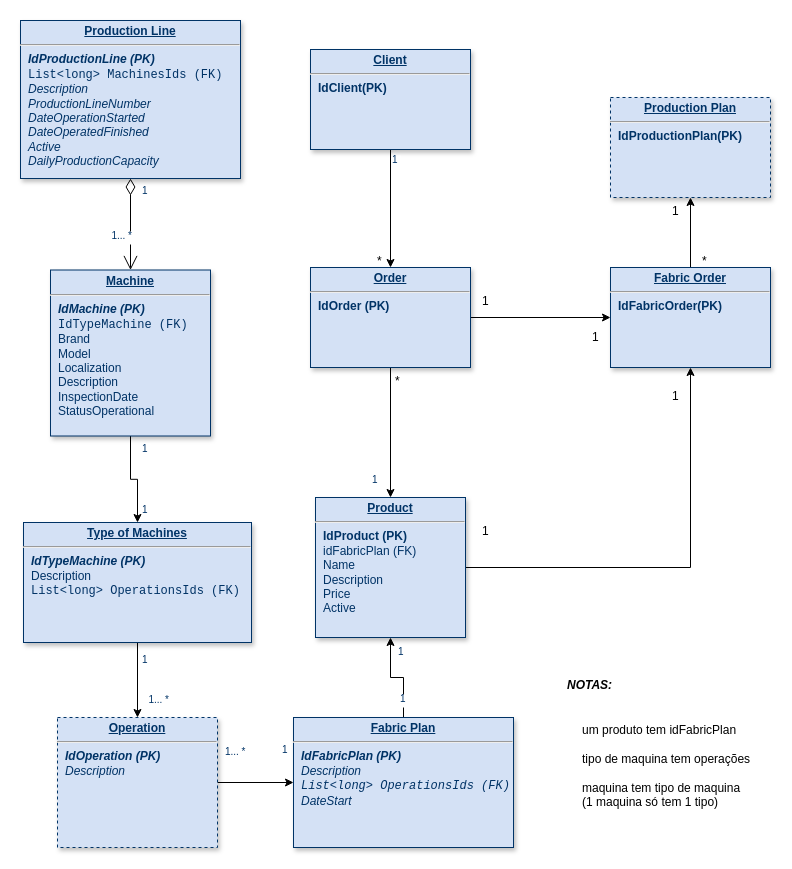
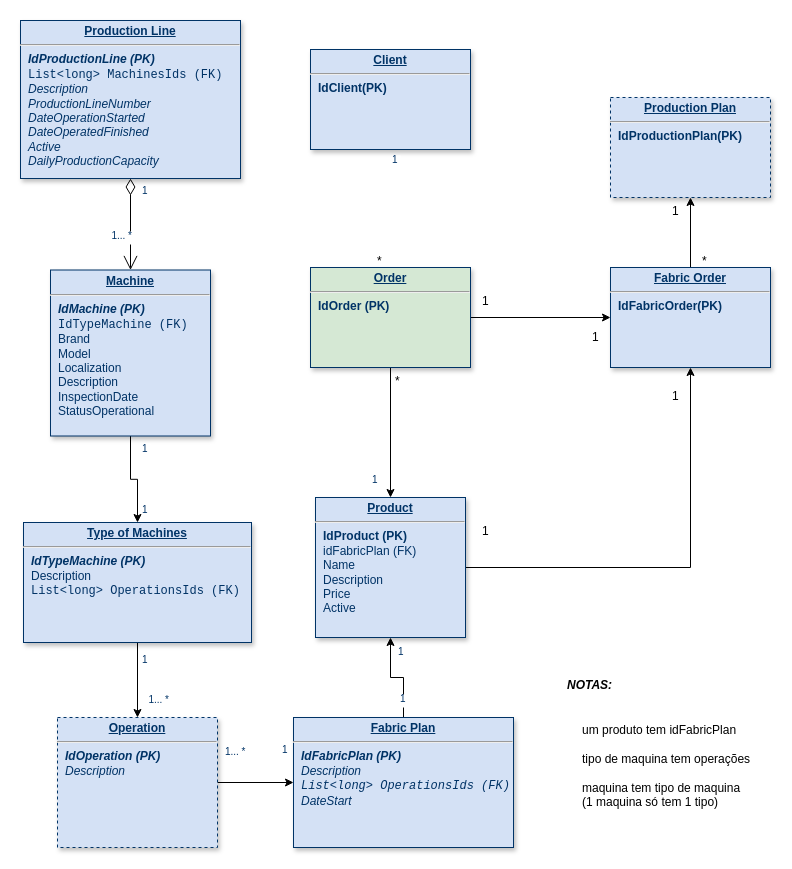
  <mxCell id="0" />
  <mxCell id="1" parent="0" />
  <mxCell id="2" style="edgeStyle=orthogonalEdgeStyle;rounded=0;orthogonalLoop=1;jettySize=auto;html=1;" parent="1" source="3" target="9" edge="1"><mxGeometry relative="1" as="geometry" /></mxCell>
  <mxCell id="3" value="&lt;p style=&quot;margin: 0px ; margin-top: 4px ; text-align: center ; text-decoration: underline&quot;&gt;&lt;strong&gt;Operation&lt;/strong&gt;&lt;/p&gt;&lt;hr&gt;&lt;p style=&quot;margin: 0px ; margin-left: 8px&quot;&gt;&lt;b&gt;&lt;i&gt;IdOperation (PK)&lt;/i&gt;&lt;/b&gt;&lt;/p&gt;&lt;p style=&quot;margin: 0px 0px 0px 8px&quot;&gt;&lt;i&gt;Description&lt;/i&gt;&lt;/p&gt;" style="verticalAlign=top;align=left;overflow=fill;fontSize=12;fontFamily=Helvetica;html=1;strokeColor=#003366;shadow=1;fillColor=#D4E1F5;fontColor=#003366;dashed=1;" parent="1" vertex="1"><mxGeometry x="57" y="717" width="160" height="130" as="geometry" /></mxCell>
  <mxCell id="4" style="edgeStyle=orthogonalEdgeStyle;rounded=0;orthogonalLoop=1;jettySize=auto;html=1;" parent="1" source="5" target="3" edge="1"><mxGeometry relative="1" as="geometry" /></mxCell>
  <mxCell id="5" value="&lt;p style=&quot;margin: 0px ; margin-top: 4px ; text-align: center ; text-decoration: underline&quot;&gt;&lt;strong&gt;Type of Machines&lt;/strong&gt;&lt;/p&gt;&lt;hr&gt;&lt;p style=&quot;margin: 0px ; margin-left: 8px&quot;&gt;&lt;b&gt;&lt;i&gt;IdTypeMachine (PK)&lt;/i&gt;&lt;/b&gt;&lt;/p&gt;&lt;p style=&quot;margin: 0px ; margin-left: 8px&quot;&gt;Description&lt;/p&gt;&lt;p style=&quot;margin: 0px ; margin-left: 8px&quot;&gt;&lt;font face=&quot;Courier New&quot;&gt;List&amp;lt;long&amp;gt; OperationsIds (FK)&lt;/font&gt;&lt;/p&gt;&lt;p style=&quot;margin: 0px ; margin-left: 8px&quot;&gt;&lt;br&gt;&lt;/p&gt;" style="verticalAlign=top;align=left;overflow=fill;fontSize=12;fontFamily=Helvetica;html=1;strokeColor=#003366;shadow=1;fillColor=#D4E1F5;fontColor=#003366" parent="1" vertex="1"><mxGeometry x="23" y="522" width="228" height="120" as="geometry" /></mxCell>
  <mxCell id="6" style="edgeStyle=orthogonalEdgeStyle;rounded=0;orthogonalLoop=1;jettySize=auto;html=1;" parent="1" source="7" target="5" edge="1"><mxGeometry relative="1" as="geometry" /></mxCell>
  <mxCell id="7" value="&lt;p style=&quot;margin: 0px ; margin-top: 4px ; text-align: center ; text-decoration: underline&quot;&gt;&lt;strong&gt;Machine&lt;/strong&gt;&lt;/p&gt;&lt;hr&gt;&lt;p style=&quot;margin: 0px ; margin-left: 8px&quot;&gt;&lt;b&gt;&lt;i&gt;IdMachine (PK)&lt;/i&gt;&lt;/b&gt;&lt;/p&gt;&lt;p style=&quot;margin: 0px ; margin-left: 8px&quot;&gt;&lt;font face=&quot;Courier New&quot;&gt;IdTypeMachine (FK)&lt;/font&gt;&lt;/p&gt;&lt;p style=&quot;margin: 0px ; margin-left: 8px&quot;&gt;Brand&lt;/p&gt;&lt;p style=&quot;margin: 0px ; margin-left: 8px&quot;&gt;Model&lt;/p&gt;&lt;p style=&quot;margin: 0px ; margin-left: 8px&quot;&gt;Localization&lt;/p&gt;&lt;p style=&quot;margin: 0px ; margin-left: 8px&quot;&gt;Description&lt;/p&gt;&lt;p style=&quot;margin: 0px ; margin-left: 8px&quot;&gt;InspectionDate&lt;/p&gt;&lt;p style=&quot;margin: 0px ; margin-left: 8px&quot;&gt;StatusOperational&lt;/p&gt;" style="verticalAlign=top;align=left;overflow=fill;fontSize=12;fontFamily=Helvetica;html=1;strokeColor=#003366;shadow=1;fillColor=#D4E1F5;fontColor=#003366" parent="1" vertex="1"><mxGeometry x="50" y="269.5" width="160" height="166" as="geometry" /></mxCell>
  <mxCell id="8" style="edgeStyle=orthogonalEdgeStyle;rounded=0;orthogonalLoop=1;jettySize=auto;html=1;entryX=0.5;entryY=1;entryDx=0;entryDy=0;" parent="1" source="9" target="12" edge="1"><mxGeometry relative="1" as="geometry" /></mxCell>
  <mxCell id="9" value="&lt;p style=&quot;margin: 0px ; margin-top: 4px ; text-align: center ; text-decoration: underline&quot;&gt;&lt;strong&gt;Fabric Plan&lt;/strong&gt;&lt;/p&gt;&lt;hr&gt;&lt;p style=&quot;margin: 0px ; margin-left: 8px&quot;&gt;&lt;b&gt;&lt;i&gt;IdFabricPlan (PK)&lt;/i&gt;&lt;/b&gt;&lt;/p&gt;&lt;p style=&quot;margin: 0px ; margin-left: 8px&quot;&gt;&lt;i&gt;Description&lt;/i&gt;&lt;/p&gt;&lt;p style=&quot;margin: 0px ; margin-left: 8px&quot;&gt;&lt;i&gt;&lt;font face=&quot;Courier New&quot;&gt;List&amp;lt;long&amp;gt; OperationsIds (FK)&lt;/font&gt;&lt;/i&gt;&lt;/p&gt;&lt;p style=&quot;margin: 0px ; margin-left: 8px&quot;&gt;&lt;/p&gt;&lt;p style=&quot;margin: 0px ; margin-left: 8px&quot;&gt;&lt;i&gt;DateStart&lt;/i&gt;&lt;/p&gt;" style="verticalAlign=top;align=left;overflow=fill;fontSize=12;fontFamily=Helvetica;html=1;strokeColor=#003366;shadow=1;fillColor=#D4E1F5;fontColor=#003366" parent="1" vertex="1"><mxGeometry x="293" y="717" width="220" height="130" as="geometry" /></mxCell>
  <mxCell id="10" value="&lt;p style=&quot;margin: 0px ; margin-top: 4px ; text-align: center ; text-decoration: underline&quot;&gt;&lt;strong&gt;Production Line&lt;/strong&gt;&lt;/p&gt;&lt;hr&gt;&lt;p style=&quot;margin: 0px ; margin-left: 8px&quot;&gt;&lt;b&gt;&lt;i&gt;IdProductionLine (PK)&lt;/i&gt;&lt;/b&gt;&lt;/p&gt;&lt;p style=&quot;margin: 0px ; margin-left: 8px&quot;&gt;&lt;span style=&quot;font-family: &amp;#34;courier new&amp;#34;&quot;&gt;List&amp;lt;long&amp;gt; MachinesIds (FK)&lt;/span&gt;&lt;b&gt;&lt;i&gt;&lt;br&gt;&lt;/i&gt;&lt;/b&gt;&lt;/p&gt;&lt;p style=&quot;margin: 0px ; margin-left: 8px&quot;&gt;&lt;i&gt;Description&lt;/i&gt;&lt;/p&gt;&lt;p style=&quot;margin: 0px ; margin-left: 8px&quot;&gt;&lt;i&gt;ProductionLineNumber&lt;/i&gt;&lt;/p&gt;&lt;p style=&quot;margin: 0px ; margin-left: 8px&quot;&gt;&lt;i&gt;DateOperationStarted&lt;/i&gt;&lt;/p&gt;&lt;p style=&quot;margin: 0px ; margin-left: 8px&quot;&gt;&lt;i&gt;DateOperatedFinished&lt;/i&gt;&lt;/p&gt;&lt;p style=&quot;margin: 0px ; margin-left: 8px&quot;&gt;&lt;i&gt;Active&lt;/i&gt;&lt;/p&gt;&lt;p style=&quot;margin: 0px ; margin-left: 8px&quot;&gt;&lt;i&gt;&lt;/i&gt;&lt;/p&gt;&lt;p style=&quot;margin: 0px ; margin-left: 8px&quot;&gt;&lt;i&gt;DailyProductionCapacity&lt;/i&gt;&lt;/p&gt;" style="verticalAlign=top;align=left;overflow=fill;fontSize=12;fontFamily=Helvetica;html=1;strokeColor=#003366;shadow=1;fillColor=#D4E1F5;fontColor=#003366" parent="1" vertex="1"><mxGeometry x="20" y="20" width="220" height="158" as="geometry" /></mxCell>
  <mxCell id="11" style="edgeStyle=orthogonalEdgeStyle;rounded=0;orthogonalLoop=1;jettySize=auto;html=1;entryX=0.5;entryY=1;entryDx=0;entryDy=0;" parent="1" source="12" target="22" edge="1"><mxGeometry relative="1" as="geometry" /></mxCell>
  <mxCell id="12" value="&lt;p style=&quot;margin: 0px ; margin-top: 4px ; text-align: center ; text-decoration: underline&quot;&gt;&lt;strong&gt;Product&lt;/strong&gt;&lt;/p&gt;&lt;hr&gt;&lt;p style=&quot;margin: 0px ; margin-left: 8px&quot;&gt;&lt;b&gt;IdProduct (PK)&lt;/b&gt;&lt;/p&gt;&lt;p style=&quot;margin: 0px ; margin-left: 8px&quot;&gt;idFabricPlan (FK)&lt;/p&gt;&lt;p style=&quot;margin: 0px ; margin-left: 8px&quot;&gt;Name&lt;/p&gt;&lt;p style=&quot;margin: 0px ; margin-left: 8px&quot;&gt;Description&lt;/p&gt;&lt;p style=&quot;margin: 0px ; margin-left: 8px&quot;&gt;Price&lt;/p&gt;&lt;p style=&quot;margin: 0px ; margin-left: 8px&quot;&gt;Active&lt;/p&gt;&lt;p style=&quot;margin: 0px ; margin-left: 8px&quot;&gt;&lt;b&gt;&lt;br&gt;&lt;/b&gt;&lt;/p&gt;" style="verticalAlign=top;align=left;overflow=fill;fontSize=12;fontFamily=Helvetica;html=1;strokeColor=#003366;shadow=1;fillColor=#D4E1F5;fontColor=#003366" parent="1" vertex="1"><mxGeometry x="315" y="497" width="150" height="140" as="geometry" /></mxCell>
  <mxCell id="13" value="" style="endArrow=open;endSize=12;startArrow=diamondThin;startSize=14;startFill=0;edgeStyle=orthogonalEdgeStyle" parent="1" source="10" target="7" edge="1"><mxGeometry x="620" y="340" as="geometry"><mxPoint x="630" y="337" as="sourcePoint" /><mxPoint x="790" y="337" as="targetPoint" /></mxGeometry></mxCell>
  <mxCell id="14" value="1" style="resizable=0;align=left;verticalAlign=top;labelBackgroundColor=#ffffff;fontSize=10;strokeColor=#003366;shadow=1;fillColor=#D4E1F5;fontColor=#003366" parent="13" connectable="0" vertex="1"><mxGeometry x="-1" relative="1" as="geometry"><mxPoint x="10" as="offset" /></mxGeometry></mxCell>
  <mxCell id="15" value="1... *" style="resizable=0;align=right;verticalAlign=top;labelBackgroundColor=#ffffff;fontSize=10;strokeColor=#003366;shadow=1;fillColor=#D4E1F5;fontColor=#003366" parent="13" connectable="0" vertex="1"><mxGeometry x="1" relative="1" as="geometry"><mxPoint x="40" y="417.0" as="offset" /></mxGeometry></mxCell>
  <mxCell id="16" style="edgeStyle=orthogonalEdgeStyle;rounded=0;orthogonalLoop=1;jettySize=auto;html=1;" parent="1" source="18" target="12" edge="1"><mxGeometry relative="1" as="geometry" /></mxCell>
  <mxCell id="17" style="edgeStyle=orthogonalEdgeStyle;rounded=0;orthogonalLoop=1;jettySize=auto;html=1;entryX=0;entryY=0.5;entryDx=0;entryDy=0;" parent="1" source="18" target="22" edge="1"><mxGeometry relative="1" as="geometry" /></mxCell>
- <mxCell id="18" value="&lt;p style=&quot;margin: 0px ; margin-top: 4px ; text-align: center ; text-decoration: underline&quot;&gt;&lt;strong&gt;Order&lt;/strong&gt;&lt;/p&gt;&lt;hr&gt;&lt;p style=&quot;margin: 0px ; margin-left: 8px&quot;&gt;&lt;b&gt;IdOrder (PK)&lt;/b&gt;&lt;/p&gt;&lt;p style=&quot;margin: 0px ; margin-left: 8px&quot;&gt;&lt;b&gt;&lt;br&gt;&lt;/b&gt;&lt;/p&gt;" style="verticalAlign=top;align=left;overflow=fill;fontSize=12;fontFamily=Helvetica;html=1;strokeColor=#003366;shadow=1;fillColor=#D4E1F5;fontColor=#003366" parent="1" vertex="1"><mxGeometry x="310" y="267" width="160" height="100" as="geometry" /></mxCell>
- <mxCell id="19" style="edgeStyle=orthogonalEdgeStyle;rounded=0;orthogonalLoop=1;jettySize=auto;html=1;" parent="1" source="20" target="18" edge="1"><mxGeometry relative="1" as="geometry" /></mxCell>
+ <mxCell id="18" value="&lt;p style=&quot;margin: 0px ; margin-top: 4px ; text-align: center ; text-decoration: underline&quot;&gt;&lt;strong&gt;Order&lt;/strong&gt;&lt;/p&gt;&lt;hr&gt;&lt;p style=&quot;margin: 0px ; margin-left: 8px&quot;&gt;&lt;b&gt;IdOrder (PK)&lt;/b&gt;&lt;/p&gt;&lt;p style=&quot;margin: 0px ; margin-left: 8px&quot;&gt;&lt;b&gt;&lt;br&gt;&lt;/b&gt;&lt;/p&gt;" style="verticalAlign=top;align=left;overflow=fill;fontSize=12;fontFamily=Helvetica;html=1;strokeColor=#003366;shadow=1;fillColor=#d5e8d4;fontColor=#003366;" parent="1" vertex="1"><mxGeometry x="310" y="267" width="160" height="100" as="geometry" /></mxCell>
  <mxCell id="20" value="&lt;p style=&quot;margin: 0px ; margin-top: 4px ; text-align: center ; text-decoration: underline&quot;&gt;&lt;strong&gt;Client&lt;/strong&gt;&lt;/p&gt;&lt;hr&gt;&lt;p style=&quot;margin: 0px ; margin-left: 8px&quot;&gt;&lt;b&gt;IdClient(PK)&lt;/b&gt;&lt;/p&gt;" style="verticalAlign=top;align=left;overflow=fill;fontSize=12;fontFamily=Helvetica;html=1;strokeColor=#003366;shadow=1;fillColor=#D4E1F5;fontColor=#003366" parent="1" vertex="1"><mxGeometry x="310" y="49" width="160" height="100" as="geometry" /></mxCell>
  <mxCell id="21" style="edgeStyle=orthogonalEdgeStyle;rounded=0;orthogonalLoop=1;jettySize=auto;html=1;" parent="1" source="22" target="23" edge="1"><mxGeometry relative="1" as="geometry" /></mxCell>
  <mxCell id="22" value="&lt;p style=&quot;margin: 0px ; margin-top: 4px ; text-align: center ; text-decoration: underline&quot;&gt;&lt;strong&gt;Fabric Order&lt;br&gt;&lt;/strong&gt;&lt;/p&gt;&lt;hr&gt;&lt;p style=&quot;margin: 0px ; margin-left: 8px&quot;&gt;&lt;b&gt;IdFabricOrder(PK)&lt;/b&gt;&lt;/p&gt;" style="verticalAlign=top;align=left;overflow=fill;fontSize=12;fontFamily=Helvetica;html=1;strokeColor=#003366;shadow=1;fillColor=#D4E1F5;fontColor=#003366" parent="1" vertex="1"><mxGeometry x="610" y="267" width="160" height="100" as="geometry" /></mxCell>
  <mxCell id="23" value="&lt;p style=&quot;margin: 0px ; margin-top: 4px ; text-align: center ; text-decoration: underline&quot;&gt;&lt;strong&gt;Production Plan&lt;br&gt;&lt;/strong&gt;&lt;/p&gt;&lt;hr&gt;&lt;p style=&quot;margin: 0px ; margin-left: 8px&quot;&gt;&lt;b&gt;IdProductionPlan(PK)&lt;/b&gt;&lt;/p&gt;" style="verticalAlign=top;align=left;overflow=fill;fontSize=12;fontFamily=Helvetica;html=1;strokeColor=#003366;shadow=1;fillColor=#D4E1F5;fontColor=#003366;dashed=1;" parent="1" vertex="1"><mxGeometry x="610" y="97" width="160" height="100" as="geometry" /></mxCell>
  <mxCell id="24" value="1" style="resizable=0;align=left;verticalAlign=top;labelBackgroundColor=#ffffff;fontSize=10;strokeColor=#003366;shadow=1;fillColor=#D4E1F5;fontColor=#003366" parent="1" connectable="0" vertex="1"><mxGeometry x="130" y="497" as="geometry"><mxPoint x="10" as="offset" /></mxGeometry></mxCell>
  <mxCell id="25" value="1" style="resizable=0;align=left;verticalAlign=top;labelBackgroundColor=#ffffff;fontSize=10;strokeColor=#003366;shadow=1;fillColor=#D4E1F5;fontColor=#003366" parent="1" connectable="0" vertex="1"><mxGeometry x="130" y="435.5" as="geometry"><mxPoint x="10" as="offset" /></mxGeometry></mxCell>
  <mxCell id="26" value="1" style="resizable=0;align=left;verticalAlign=top;labelBackgroundColor=#ffffff;fontSize=10;strokeColor=#003366;shadow=1;fillColor=#D4E1F5;fontColor=#003366" parent="1" connectable="0" vertex="1"><mxGeometry x="130" y="647" as="geometry"><mxPoint x="10" as="offset" /></mxGeometry></mxCell>
  <mxCell id="27" value="1... *" style="resizable=0;align=right;verticalAlign=top;labelBackgroundColor=#ffffff;fontSize=10;strokeColor=#003366;shadow=1;fillColor=#D4E1F5;fontColor=#003366" parent="1" connectable="0" vertex="1"><mxGeometry x="136.5" y="251.5" as="geometry"><mxPoint x="-3.5" y="-28.5" as="offset" /></mxGeometry></mxCell>
  <mxCell id="28" value="1... *" style="resizable=0;align=right;verticalAlign=top;labelBackgroundColor=#ffffff;fontSize=10;strokeColor=#003366;shadow=1;fillColor=#D4E1F5;fontColor=#003366" parent="1" connectable="0" vertex="1"><mxGeometry x="250" y="767" as="geometry"><mxPoint x="-3.5" y="-28.5" as="offset" /></mxGeometry></mxCell>
  <mxCell id="29" value="1" style="resizable=0;align=left;verticalAlign=top;labelBackgroundColor=#ffffff;fontSize=10;strokeColor=#003366;shadow=1;fillColor=#D4E1F5;fontColor=#003366" parent="1" connectable="0" vertex="1"><mxGeometry x="270" y="737" as="geometry"><mxPoint x="10" as="offset" /></mxGeometry></mxCell>
  <mxCell id="30" value="1" style="resizable=0;align=left;verticalAlign=top;labelBackgroundColor=#ffffff;fontSize=10;strokeColor=#003366;shadow=1;fillColor=#D4E1F5;fontColor=#003366" parent="1" connectable="0" vertex="1"><mxGeometry x="250" y="747" as="geometry"><mxPoint x="148" y="-61" as="offset" /></mxGeometry></mxCell>
  <mxCell id="31" value="1" style="resizable=0;align=left;verticalAlign=top;labelBackgroundColor=#ffffff;fontSize=10;strokeColor=#003366;shadow=1;fillColor=#D4E1F5;fontColor=#003366" parent="1" connectable="0" vertex="1"><mxGeometry x="310" y="777" as="geometry"><mxPoint x="86" y="-138" as="offset" /></mxGeometry></mxCell>
  <mxCell id="32" value="" style="resizable=0;align=left;verticalAlign=top;labelBackgroundColor=#ffffff;fontSize=10;strokeColor=#003366;shadow=1;fillColor=#D4E1F5;fontColor=#003366" parent="1" connectable="0" vertex="1"><mxGeometry x="290" y="747" as="geometry"><mxPoint x="56" y="-424" as="offset" /></mxGeometry></mxCell>
  <mxCell id="33" value="1" style="resizable=0;align=left;verticalAlign=top;labelBackgroundColor=#ffffff;fontSize=10;strokeColor=#003366;shadow=1;fillColor=#D4E1F5;fontColor=#003366" parent="1" connectable="0" vertex="1"><mxGeometry x="360" y="467" as="geometry"><mxPoint x="10" as="offset" /></mxGeometry></mxCell>
  <mxCell id="34" value="*" style="text;html=1;" parent="1" vertex="1"><mxGeometry x="393" y="367" width="30" height="30" as="geometry" /></mxCell>
  <mxCell id="35" value="*" style="text;html=1;" parent="1" vertex="1"><mxGeometry x="375" y="247" width="30" height="30" as="geometry" /></mxCell>
  <mxCell id="36" value="1" style="resizable=0;align=left;verticalAlign=top;labelBackgroundColor=#ffffff;fontSize=10;strokeColor=#003366;shadow=1;fillColor=#D4E1F5;fontColor=#003366" parent="1" connectable="0" vertex="1"><mxGeometry x="380" y="147" as="geometry"><mxPoint x="10" as="offset" /></mxGeometry></mxCell>
  <mxCell id="37" value="1" style="text;html=1;" parent="1" vertex="1"><mxGeometry x="480" y="517" width="30" height="30" as="geometry" /></mxCell>
  <mxCell id="38" value="1" style="text;html=1;" parent="1" vertex="1"><mxGeometry x="670" y="382" width="30" height="30" as="geometry" /></mxCell>
  <mxCell id="39" value="1" style="text;html=1;" parent="1" vertex="1"><mxGeometry x="480" y="287" width="30" height="30" as="geometry" /></mxCell>
  <mxCell id="40" value="1" style="text;html=1;" parent="1" vertex="1"><mxGeometry x="590" y="322.5" width="30" height="30" as="geometry" /></mxCell>
  <mxCell id="41" value="1" style="text;html=1;" parent="1" vertex="1"><mxGeometry x="670" y="197" width="30" height="30" as="geometry" /></mxCell>
  <mxCell id="42" value="*" style="text;html=1;" parent="1" vertex="1"><mxGeometry x="700" y="247" width="30" height="30" as="geometry" /></mxCell>
  <mxCell id="43" value="&lt;div&gt;um produto tem idFabricPlan&lt;/div&gt;&lt;div&gt;&lt;br&gt;&lt;/div&gt;&lt;div&gt;tipo de maquina tem operações&lt;/div&gt;&lt;div&gt;&lt;br&gt;&lt;/div&gt;&lt;div&gt;maquina tem tipo de maquina&amp;nbsp;&lt;/div&gt;&lt;div&gt;(1 maquina só tem 1 tipo)&lt;/div&gt;" style="text;html=1;resizable=0;points=[];autosize=1;align=left;verticalAlign=top;spacingTop=-4;" parent="1" vertex="1"><mxGeometry x="580" y="719.5" width="180" height="90" as="geometry" /></mxCell>
  <mxCell id="44" value="&lt;b&gt;&lt;i&gt;NOTAS:&lt;/i&gt;&lt;/b&gt;" style="text;html=1;resizable=0;points=[];autosize=1;align=left;verticalAlign=top;spacingTop=-4;" parent="1" vertex="1"><mxGeometry x="565" y="674.5" width="60" height="20" as="geometry" /></mxCell>
